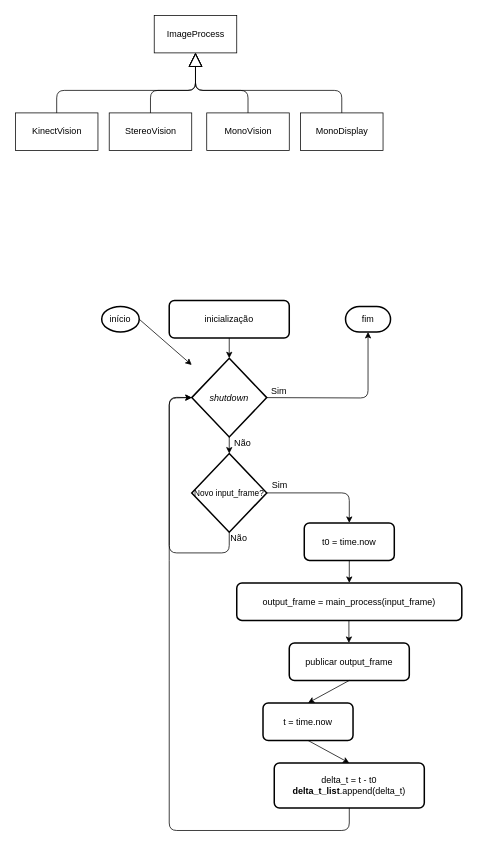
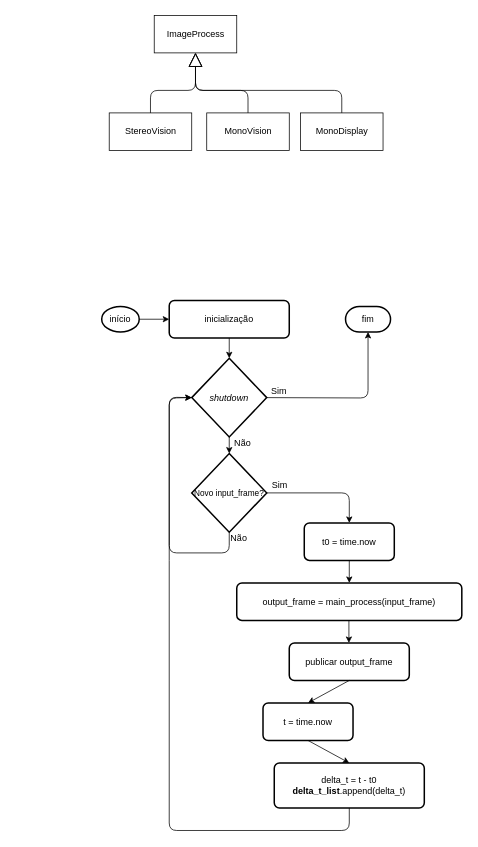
  <mxCell id="0" />
  <mxCell id="1" parent="0" />
  <mxCell id="2" value="ImageProcess" style="html=1;" parent="1" vertex="1"><mxGeometry x="205" y="20" width="110" height="50" as="geometry" /></mxCell>
- <mxCell id="3" value="KinectVision" style="html=1;" parent="1" vertex="1"><mxGeometry x="20" y="150" width="110" height="50" as="geometry" /></mxCell>
  <mxCell id="4" value="MonoVision" style="html=1;" parent="1" vertex="1"><mxGeometry x="275" y="150" width="110" height="50" as="geometry" /></mxCell>
  <mxCell id="5" value="MonoDisplay" style="html=1;" parent="1" vertex="1"><mxGeometry x="400" y="150" width="110" height="50" as="geometry" /></mxCell>
- <mxCell id="6" value="" style="endArrow=block;endSize=16;endFill=0;html=1;exitX=0.5;exitY=0;exitDx=0;exitDy=0;entryX=0.5;entryY=1;entryDx=0;entryDy=0;" parent="1" source="3" target="2" edge="1"><mxGeometry width="160" relative="1" as="geometry"><mxPoint x="140" y="79.5" as="sourcePoint" /><mxPoint x="300" y="79.5" as="targetPoint" /><Array as="points"><mxPoint x="75" y="120" /><mxPoint x="260" y="120" /></Array></mxGeometry></mxCell>
  <mxCell id="7" value="StereoVision" style="html=1;" parent="1" vertex="1"><mxGeometry x="145" y="150" width="110" height="50" as="geometry" /></mxCell>
  <mxCell id="8" value="" style="endArrow=block;endSize=16;endFill=0;html=1;exitX=0.5;exitY=0;exitDx=0;exitDy=0;entryX=0.5;entryY=1;entryDx=0;entryDy=0;" parent="1" source="4" target="2" edge="1"><mxGeometry width="160" relative="1" as="geometry"><mxPoint x="115" y="200" as="sourcePoint" /><mxPoint x="310" y="100" as="targetPoint" /><Array as="points"><mxPoint x="330" y="120" /><mxPoint x="260" y="120" /></Array></mxGeometry></mxCell>
  <mxCell id="9" value="" style="endArrow=block;endSize=16;endFill=0;html=1;entryX=0.5;entryY=1;entryDx=0;entryDy=0;exitX=0.5;exitY=0;exitDx=0;exitDy=0;" parent="1" source="7" target="2" edge="1"><mxGeometry width="160" relative="1" as="geometry"><mxPoint x="350" y="200" as="sourcePoint" /><mxPoint x="438" y="80" as="targetPoint" /><Array as="points"><mxPoint x="200" y="120" /><mxPoint x="260" y="120" /></Array></mxGeometry></mxCell>
  <mxCell id="10" value="" style="endArrow=block;endSize=16;endFill=0;html=1;entryX=0.5;entryY=1;entryDx=0;entryDy=0;exitX=0.5;exitY=0;exitDx=0;exitDy=0;" parent="1" source="5" target="2" edge="1"><mxGeometry width="160" relative="1" as="geometry"><mxPoint x="205" y="280" as="sourcePoint" /><mxPoint x="445" y="90" as="targetPoint" /><Array as="points"><mxPoint x="455" y="120" /><mxPoint x="260" y="120" /></Array></mxGeometry></mxCell>
  <mxCell id="11" value="inicialização" style="rounded=1;whiteSpace=wrap;html=1;absoluteArcSize=1;arcSize=14;strokeWidth=2;" parent="1" vertex="1"><mxGeometry x="225" y="400" width="160" height="50" as="geometry" /></mxCell>
  <mxCell id="12" value="início" style="strokeWidth=2;html=1;shape=mxgraph.flowchart.start_1;whiteSpace=wrap;" parent="1" vertex="1"><mxGeometry x="135" y="408" width="50" height="34" as="geometry" /></mxCell>
  <mxCell id="13" value="t0 = time.now" style="rounded=1;whiteSpace=wrap;html=1;absoluteArcSize=1;arcSize=14;strokeWidth=2;" parent="1" vertex="1"><mxGeometry x="405" y="696.5" width="120" height="50" as="geometry" /></mxCell>
  <mxCell id="14" value="&lt;font style=&quot;font-size: 11px&quot;&gt;Novo input_frame?&lt;/font&gt;" style="strokeWidth=2;html=1;shape=mxgraph.flowchart.decision;whiteSpace=wrap;" parent="1" vertex="1"><mxGeometry x="255" y="604" width="100" height="105" as="geometry" /></mxCell>
  <mxCell id="15" value="t = time.now" style="rounded=1;whiteSpace=wrap;html=1;absoluteArcSize=1;arcSize=14;strokeWidth=2;" parent="1" vertex="1"><mxGeometry x="350" y="936.5" width="120" height="50" as="geometry" /></mxCell>
  <mxCell id="16" value="output_frame = main_process(input_frame)" style="rounded=1;whiteSpace=wrap;html=1;absoluteArcSize=1;arcSize=14;strokeWidth=2;" parent="1" vertex="1"><mxGeometry x="315" y="776.5" width="300" height="50" as="geometry" /></mxCell>
  <mxCell id="17" value="Sim" style="text;html=1;resizable=0;points=[];autosize=1;align=left;verticalAlign=top;spacingTop=-4;" parent="1" vertex="1"><mxGeometry x="360" y="636.5" width="40" height="20" as="geometry" /></mxCell>
  <mxCell id="18" value="" style="endArrow=classic;html=1;entryX=0.5;entryY=0;entryDx=0;entryDy=0;exitX=1;exitY=0.5;exitDx=0;exitDy=0;exitPerimeter=0;" parent="1" source="14" target="13" edge="1"><mxGeometry width="50" height="50" relative="1" as="geometry"><mxPoint x="95" y="976.5" as="sourcePoint" /><mxPoint x="145" y="926.5" as="targetPoint" /><Array as="points"><mxPoint x="465" y="656.5" /></Array></mxGeometry></mxCell>
  <mxCell id="19" value="Não" style="text;html=1;resizable=0;points=[];autosize=1;align=left;verticalAlign=top;spacingTop=-4;" parent="1" vertex="1"><mxGeometry x="305" y="706.5" width="40" height="20" as="geometry" /></mxCell>
  <mxCell id="20" value="" style="endArrow=classic;html=1;entryX=0.5;entryY=0;entryDx=0;entryDy=0;exitX=0.5;exitY=1;exitDx=0;exitDy=0;" parent="1" source="13" target="16" edge="1"><mxGeometry width="50" height="50" relative="1" as="geometry"><mxPoint x="15" y="976.5" as="sourcePoint" /><mxPoint x="65" y="926.5" as="targetPoint" /></mxGeometry></mxCell>
  <mxCell id="21" value="" style="endArrow=classic;html=1;entryX=0.5;entryY=0;entryDx=0;entryDy=0;exitX=0.5;exitY=1;exitDx=0;exitDy=0;" parent="1" edge="1"><mxGeometry width="50" height="50" relative="1" as="geometry"><mxPoint x="464.5" y="826.5" as="sourcePoint" /><mxPoint x="464.5" y="856.5" as="targetPoint" /></mxGeometry></mxCell>
  <mxCell id="22" value="" style="endArrow=classic;html=1;exitX=0.5;exitY=1;exitDx=0;exitDy=0;exitPerimeter=0;entryX=0;entryY=0.5;entryDx=0;entryDy=0;entryPerimeter=0;" parent="1" source="14" target="29" edge="1"><mxGeometry width="50" height="50" relative="1" as="geometry"><mxPoint x="125" y="976.5" as="sourcePoint" /><mxPoint x="230" y="520" as="targetPoint" /><Array as="points"><mxPoint x="305" y="736.5" /><mxPoint x="225" y="736.5" /><mxPoint x="225" y="529" /></Array></mxGeometry></mxCell>
- <mxCell id="23" value="" style="endArrow=classic;html=1;exitX=1;exitY=0.5;exitDx=0;exitDy=0;exitPerimeter=0;" parent="1" source="12" target="29" edge="1"><mxGeometry width="50" height="50" relative="1" as="geometry"><mxPoint x="95" y="906.5" as="sourcePoint" /><mxPoint x="145" y="856.5" as="targetPoint" /></mxGeometry></mxCell>
+ <mxCell id="23" value="" style="endArrow=classic;html=1;entryX=0;entryY=0.5;entryDx=0;entryDy=0;exitX=1;exitY=0.5;exitDx=0;exitDy=0;exitPerimeter=0;" parent="1" source="12" target="11" edge="1"><mxGeometry width="50" height="50" relative="1" as="geometry"><mxPoint x="95" y="906.5" as="sourcePoint" /><mxPoint x="145" y="856.5" as="targetPoint" /></mxGeometry></mxCell>
  <mxCell id="24" value="&lt;div&gt;delta_t = t - t0&lt;/div&gt;&lt;div&gt;&lt;b&gt;delta_t_list&lt;/b&gt;.append(delta_t)&lt;/div&gt;" style="rounded=1;whiteSpace=wrap;html=1;absoluteArcSize=1;arcSize=14;strokeWidth=2;" parent="1" vertex="1"><mxGeometry x="365" y="1016.5" width="200" height="60" as="geometry" /></mxCell>
  <mxCell id="25" value="" style="endArrow=classic;html=1;exitX=0.5;exitY=1;exitDx=0;exitDy=0;" parent="1" source="15" edge="1"><mxGeometry width="50" height="50" relative="1" as="geometry"><mxPoint x="474.5" y="916.5" as="sourcePoint" /><mxPoint x="465" y="1016.5" as="targetPoint" /></mxGeometry></mxCell>
  <mxCell id="26" value="publicar output_frame" style="rounded=1;whiteSpace=wrap;html=1;absoluteArcSize=1;arcSize=14;strokeWidth=2;" parent="1" vertex="1"><mxGeometry x="385" y="856.5" width="160" height="50" as="geometry" /></mxCell>
  <mxCell id="27" value="" style="endArrow=classic;html=1;entryX=0.5;entryY=0;entryDx=0;entryDy=0;exitX=0.5;exitY=1;exitDx=0;exitDy=0;" parent="1" source="26" target="15" edge="1"><mxGeometry width="50" height="50" relative="1" as="geometry"><mxPoint x="95" y="1146.5" as="sourcePoint" /><mxPoint x="145" y="1096.5" as="targetPoint" /></mxGeometry></mxCell>
  <mxCell id="28" value="" style="endArrow=classic;html=1;exitX=0.5;exitY=1;exitDx=0;exitDy=0;entryX=0;entryY=0.5;entryDx=0;entryDy=0;entryPerimeter=0;" parent="1" source="24" target="29" edge="1"><mxGeometry width="50" height="50" relative="1" as="geometry"><mxPoint x="95" y="1146.5" as="sourcePoint" /><mxPoint x="240" y="520" as="targetPoint" /><Array as="points"><mxPoint x="465" y="1106.5" /><mxPoint x="225" y="1106.5" /><mxPoint x="225" y="736.5" /><mxPoint x="225" y="530" /></Array></mxGeometry></mxCell>
  <mxCell id="29" value="&lt;i&gt;shutdown&lt;/i&gt;" style="strokeWidth=2;html=1;shape=mxgraph.flowchart.decision;whiteSpace=wrap;" parent="1" vertex="1"><mxGeometry x="255" y="477" width="100" height="105" as="geometry" /></mxCell>
  <mxCell id="30" value="" style="endArrow=classic;html=1;entryX=0.5;entryY=0;entryDx=0;entryDy=0;entryPerimeter=0;exitX=0.5;exitY=1;exitDx=0;exitDy=0;exitPerimeter=0;" parent="1" source="29" target="14" edge="1"><mxGeometry width="50" height="50" relative="1" as="geometry"><mxPoint x="60" y="1180" as="sourcePoint" /><mxPoint x="340" y="890" as="targetPoint" /></mxGeometry></mxCell>
  <mxCell id="31" value="" style="endArrow=classic;html=1;entryX=0.5;entryY=0;entryDx=0;entryDy=0;entryPerimeter=0;exitX=0.5;exitY=1;exitDx=0;exitDy=0;" parent="1" source="11" target="29" edge="1"><mxGeometry width="50" height="50" relative="1" as="geometry"><mxPoint x="315" y="592" as="sourcePoint" /><mxPoint x="315" y="614" as="targetPoint" /><Array as="points" /></mxGeometry></mxCell>
  <mxCell id="32" value="Não" style="text;html=1;resizable=0;points=[];autosize=1;align=left;verticalAlign=top;spacingTop=-4;" parent="1" vertex="1"><mxGeometry x="310" y="580" width="40" height="20" as="geometry" /></mxCell>
  <mxCell id="33" value="" style="endArrow=classic;html=1;exitX=1;exitY=0.5;exitDx=0;exitDy=0;exitPerimeter=0;entryX=0.5;entryY=1;entryDx=0;entryDy=0;entryPerimeter=0;" parent="1" source="29" target="35" edge="1"><mxGeometry width="50" height="50" relative="1" as="geometry"><mxPoint x="650" y="750" as="sourcePoint" /><mxPoint x="410" y="530" as="targetPoint" /><Array as="points"><mxPoint x="490" y="530" /></Array></mxGeometry></mxCell>
  <mxCell id="34" value="Sim" style="text;html=1;resizable=0;points=[];align=center;verticalAlign=middle;labelBackgroundColor=#ffffff;" parent="33" vertex="1" connectable="0"><mxGeometry x="-0.491" y="2" relative="1" as="geometry"><mxPoint x="-42" y="-7.5" as="offset" /></mxGeometry></mxCell>
  <mxCell id="35" value="fim" style="strokeWidth=2;html=1;shape=mxgraph.flowchart.terminator;whiteSpace=wrap;" parent="1" vertex="1"><mxGeometry x="460" y="408" width="60" height="34" as="geometry" /></mxCell>
